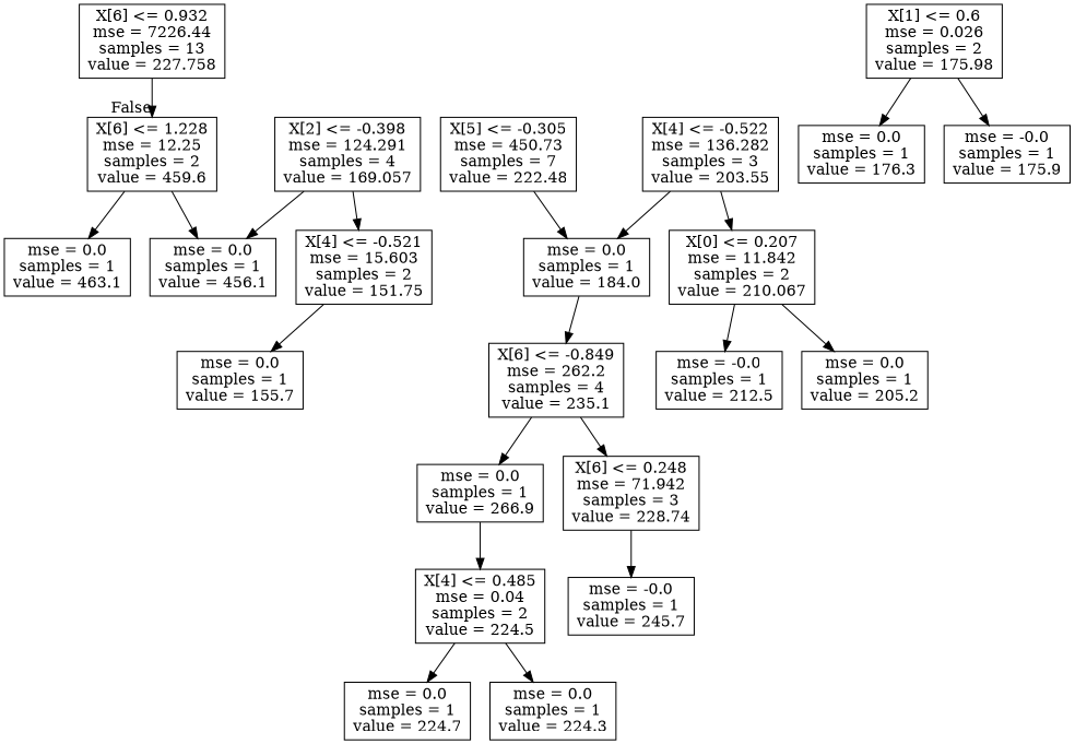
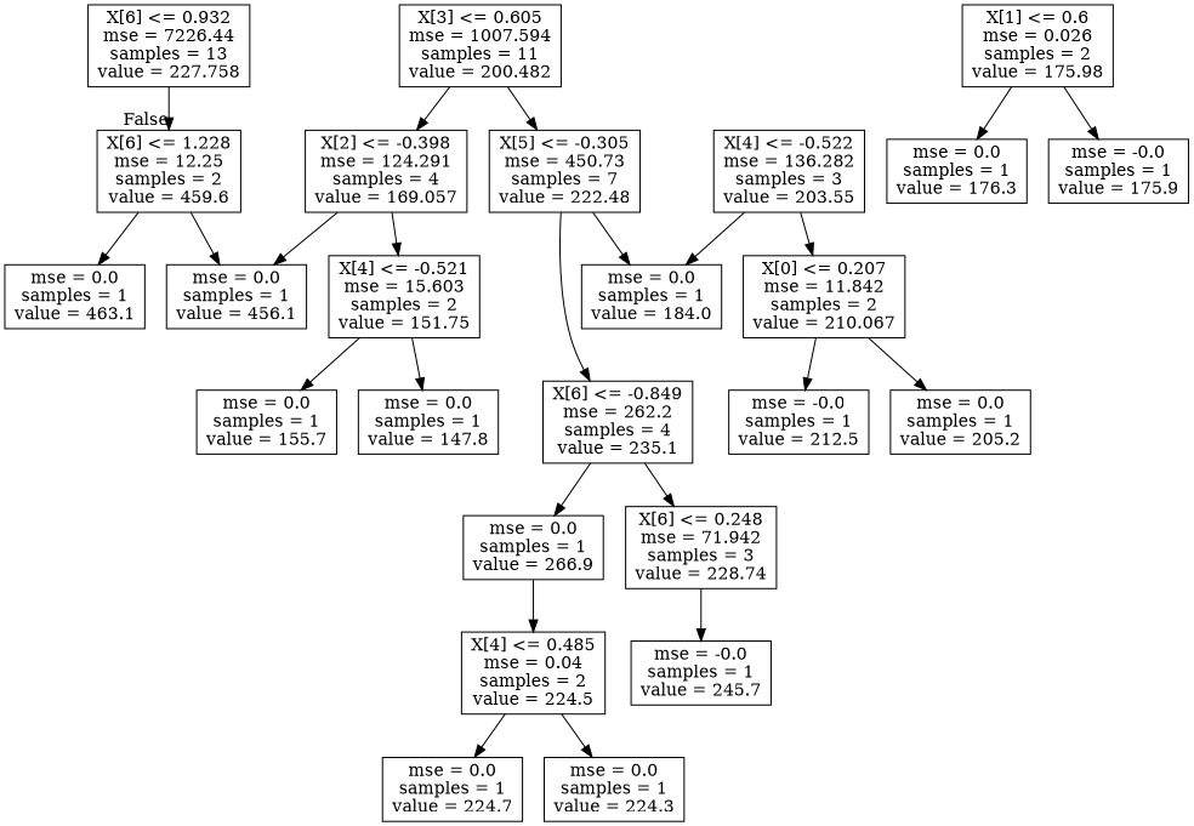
  digraph {
    node [shape=box]
    n1 [label="X[6] <= 0.932\nmse = 7226.44\nsamples = 13\nvalue = 227.758"]
    n2 [label="X[6] <= 1.228\nmse = 12.25\nsamples = 2\nvalue = 459.6"]
+   n3 [label="X[3] <= 0.605\nmse = 1007.594\nsamples = 11\nvalue = 200.482"]
    n4 [label="X[5] <= -0.305\nmse = 450.73\nsamples = 7\nvalue = 222.48"]
    n5 [label="X[2] <= -0.398\nmse = 124.291\nsamples = 4\nvalue = 169.057"]
    n6 [label="mse = 0.0\nsamples = 1\nvalue = 456.1"]
    n7 [label="mse = 0.0\nsamples = 1\nvalue = 463.1"]
    n8 [label="X[6] <= -0.849\nmse = 262.2\nsamples = 4\nvalue = 235.1"]
    n9 [label="mse = 0.0\nsamples = 1\nvalue = 184.0"]
    n10 [label="X[4] <= -0.521\nmse = 15.603\nsamples = 2\nvalue = 151.75"]
    n11 [label="X[4] <= -0.522\nmse = 136.282\nsamples = 3\nvalue = 203.55"]
    n12 [label="X[0] <= 0.207\nmse = 11.842\nsamples = 2\nvalue = 210.067"]
    n13 [label="mse = 0.0\nsamples = 1\nvalue = 266.9"]
    n14 [label="X[6] <= 0.248\nmse = 71.942\nsamples = 3\nvalue = 228.74"]
    n15 [label="mse = 0.0\nsamples = 1\nvalue = 205.2"]
    n16 [label="mse = -0.0\nsamples = 1\nvalue = 212.5"]
    n17 [label="X[4] <= 0.485\nmse = 0.04\nsamples = 2\nvalue = 224.5"]
    n18 [label="mse = -0.0\nsamples = 1\nvalue = 245.7"]
    n19 [label="mse = 0.0\nsamples = 1\nvalue = 224.7"]
    n20 [label="mse = 0.0\nsamples = 1\nvalue = 224.3"]
    n21 [label="X[1] <= 0.6\nmse = 0.026\nsamples = 2\nvalue = 175.98"]
    n22 [label="mse = 0.0\nsamples = 1\nvalue = 176.3"]
    n23 [label="mse = -0.0\nsamples = 1\nvalue = 175.9"]
+   n24 [label="mse = 0.0\nsamples = 1\nvalue = 147.8"]
    n25 [label="mse = 0.0\nsamples = 1\nvalue = 155.7"]
    n1 -> n2 [headlabel=False labelangle=-45 labeldistance=2.5]
    n2 -> n6
    n2 -> n7
-   n9 -> n8
+   n3 -> n4
+   n3 -> n5
+   n4 -> n8
    n4 -> n9
    n5 -> n6
    n5 -> n10
    n8 -> n13
    n8 -> n14
+   n10 -> n24
    n10 -> n25
    n11 -> n9
    n11 -> n12
    n12 -> n15
    n12 -> n16
    n13 -> n17
    n14 -> n18
    n17 -> n19
    n17 -> n20
    n21 -> n22
    n21 -> n23
  }
